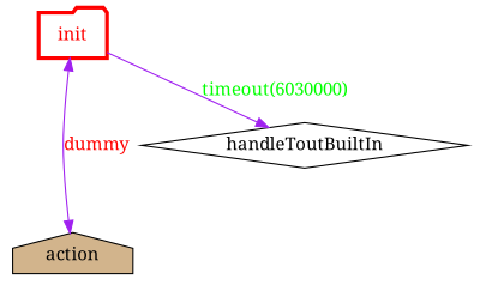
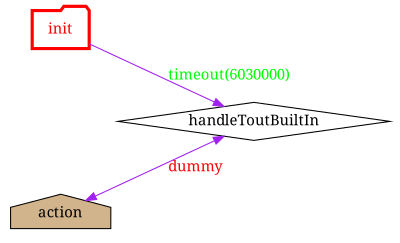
  digraph {
    fontname="Noto Serif"
    rankdir=TB
    node [fillcolor=white fontname="Noto Serif" style=filled]
    edge [color=purple fontname="Noto Serif"]
    init [color=red fontcolor=red penwidth=3 shape=folder]
    action [fillcolor=tan shape=house]
    handleToutBuiltIn [shape=diamond]
-   init -> action [dir=both fontcolor=red label=dummy]
+   handleToutBuiltIn -> action [dir=both fontcolor=red label=dummy]
    init -> handleToutBuiltIn [fontcolor=green label="timeout(6030000)"]
  }
